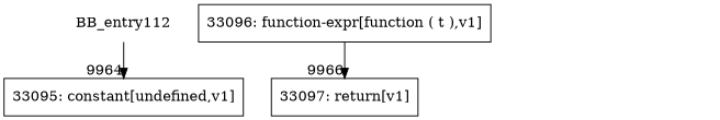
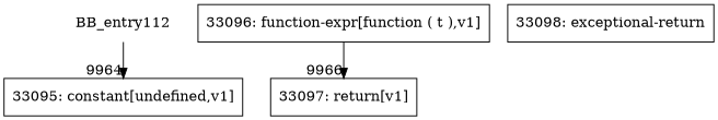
  digraph {
    rankdir=TD
    node [shape=record]
    edge [headport=n tailport=s]
    n1 [label=BB_entry112 shape=none]
    n2 [label="{33095: constant[undefined,v1]}"]
    n3 [label="{33096: function-expr[function ( t ),v1]}"]
    n4 [label="{33097: return[v1]}"]
+   n5 [label="{33098: exceptional-return}"]
    n1 -> n2 [headlabel="    9964"]
    n3 -> n4 [headlabel="      9966"]
  }
